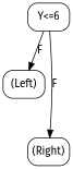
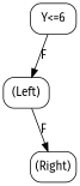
  digraph {
    fontname="Fira Sans"
    node [fontname="Fira Sans" margin="0.05,0.05" shape=box style=rounded]
    edge [fontname="Fira Sans"]
    n1 [label="(Left)"]
    n2 [label="(Right)"]
    n3 [label="Y<=6"]
    n3 -> n1 [label=F]
-   n3 -> n2 [label=F]
+   n1 -> n2 [label=F]
  }
